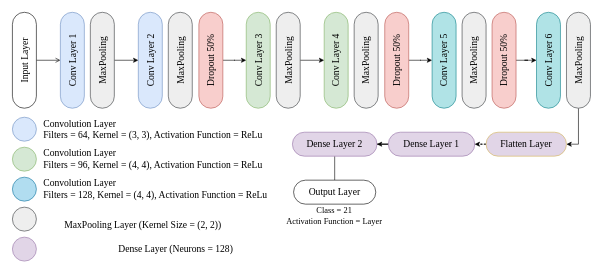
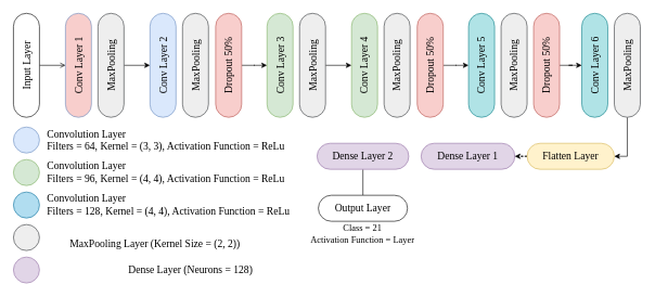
  <mxCell id="0" />
  <mxCell id="1" parent="0" />
  <mxCell id="2" style="edgeStyle=orthogonalEdgeStyle;rounded=0;orthogonalLoop=1;jettySize=auto;html=1;entryX=0;entryY=0.5;entryDx=0;entryDy=0;endArrow=open;" parent="1" source="3" target="4" edge="1"><mxGeometry relative="1" as="geometry" /></mxCell>
  <mxCell id="3" value="&lt;span style=&quot;font-family: &amp;#34;times new roman&amp;#34; ; text-align: left&quot;&gt;&lt;font style=&quot;font-size: 16px&quot;&gt;Input Layer&lt;/font&gt;&lt;/span&gt;" style="rounded=1;whiteSpace=wrap;html=1;arcSize=50;rotation=0;verticalAlign=middle;horizontal=0;" parent="1" vertex="1"><mxGeometry x="20" y="20" width="40" height="160" as="geometry" /></mxCell>
- <mxCell id="4" value="&lt;font face=&quot;Times New Roman&quot;&gt;&lt;font style=&quot;font-size: 16px&quot;&gt;Conv Layer 1&lt;/font&gt;&lt;br&gt;&lt;/font&gt;" style="rounded=1;whiteSpace=wrap;html=1;arcSize=50;rotation=0;fillColor=#dae8fc;strokeColor=#6c8ebf;verticalAlign=middle;horizontal=0;" parent="1" vertex="1"><mxGeometry x="100" y="20" width="40" height="160" as="geometry" /></mxCell>
+ <mxCell id="4" value="&lt;font face=&quot;Times New Roman&quot;&gt;&lt;font style=&quot;font-size: 16px&quot;&gt;Conv Layer 1&lt;/font&gt;&lt;br&gt;&lt;/font&gt;" style="rounded=1;whiteSpace=wrap;html=1;arcSize=50;rotation=0;fillColor=#f8cecc;strokeColor=#6c8ebf;verticalAlign=middle;horizontal=0;" parent="1" vertex="1"><mxGeometry x="100" y="20" width="40" height="160" as="geometry" /></mxCell>
  <mxCell id="5" style="edgeStyle=orthogonalEdgeStyle;rounded=0;orthogonalLoop=1;jettySize=auto;html=1;entryX=0;entryY=0.5;entryDx=0;entryDy=0;" parent="1" source="6" target="7" edge="1"><mxGeometry relative="1" as="geometry" /></mxCell>
  <mxCell id="6" value="&lt;font face=&quot;Times New Roman&quot; style=&quot;font-size: 16px&quot;&gt;MaxPooling&lt;/font&gt;" style="rounded=1;whiteSpace=wrap;html=1;arcSize=50;rotation=0;fillColor=#eeeeee;strokeColor=#36393d;verticalAlign=middle;horizontal=0;" parent="1" vertex="1"><mxGeometry x="150" y="20" width="40" height="160" as="geometry" /></mxCell>
  <mxCell id="7" value="&lt;font face=&quot;Times New Roman&quot; style=&quot;font-size: 16px&quot;&gt;Conv Layer 2&lt;/font&gt;" style="rounded=1;whiteSpace=wrap;html=1;arcSize=50;rotation=0;fillColor=#dae8fc;strokeColor=#6c8ebf;verticalAlign=middle;horizontal=0;" parent="1" vertex="1"><mxGeometry x="230" y="20" width="40" height="160" as="geometry" /></mxCell>
  <mxCell id="8" value="&lt;font face=&quot;Times New Roman&quot; style=&quot;font-size: 16px&quot;&gt;MaxPooling&lt;/font&gt;" style="rounded=1;whiteSpace=wrap;html=1;arcSize=50;rotation=0;fillColor=#eeeeee;strokeColor=#36393d;verticalAlign=middle;horizontal=0;" parent="1" vertex="1"><mxGeometry x="280" y="20" width="40" height="160" as="geometry" /></mxCell>
  <mxCell id="9" value="&lt;font face=&quot;Times New Roman&quot; style=&quot;font-size: 16px&quot;&gt;Conv Layer 6&lt;/font&gt;" style="rounded=1;whiteSpace=wrap;html=1;arcSize=50;rotation=0;fillColor=#b0e3e6;strokeColor=#0e8088;verticalAlign=middle;horizontal=0;" parent="1" vertex="1"><mxGeometry x="894.12" y="20" width="40" height="160" as="geometry" /></mxCell>
  <mxCell id="10" style="edgeStyle=orthogonalEdgeStyle;rounded=0;orthogonalLoop=1;jettySize=auto;html=1;entryX=1;entryY=0.5;entryDx=0;entryDy=0;" parent="1" source="11" target="13" edge="1"><mxGeometry relative="1" as="geometry" /></mxCell>
  <mxCell id="11" value="&lt;font face=&quot;Times New Roman&quot; style=&quot;font-size: 16px&quot;&gt;MaxPooling&lt;/font&gt;" style="rounded=1;whiteSpace=wrap;html=1;arcSize=50;rotation=0;fillColor=#eeeeee;strokeColor=#36393d;verticalAlign=middle;horizontal=0;" parent="1" vertex="1"><mxGeometry x="944.12" y="20" width="40" height="160" as="geometry" /></mxCell>
  <mxCell id="12" style="edgeStyle=orthogonalEdgeStyle;rounded=0;orthogonalLoop=1;jettySize=auto;html=1;entryX=1;entryY=0.5;entryDx=0;entryDy=0;dashed=1;" parent="1" source="13" target="38" edge="1"><mxGeometry relative="1" as="geometry" /></mxCell>
- <mxCell id="13" value="&lt;font face=&quot;Times New Roman&quot; style=&quot;font-size: 16px&quot;&gt;Flatten Layer&lt;/font&gt;" style="rounded=1;whiteSpace=wrap;html=1;arcSize=50;rotation=0;fillColor=#e1d5e7;strokeColor=#d6b656;verticalAlign=middle;horizontal=1;" parent="1" vertex="1"><mxGeometry x="810" y="220" width="134.12" height="40" as="geometry" /></mxCell>
+ <mxCell id="13" value="&lt;font face=&quot;Times New Roman&quot; style=&quot;font-size: 16px&quot;&gt;Flatten Layer&lt;/font&gt;" style="rounded=1;whiteSpace=wrap;html=1;arcSize=50;rotation=0;fillColor=#fff2cc;strokeColor=#d6b656;verticalAlign=middle;horizontal=1;" parent="1" vertex="1"><mxGeometry x="810" y="220" width="134.12" height="40" as="geometry" /></mxCell>
  <mxCell id="14" value="" style="rounded=1;whiteSpace=wrap;html=1;arcSize=50;rotation=0;fillColor=#eeeeee;strokeColor=#36393d;verticalAlign=middle;horizontal=1;" parent="1" vertex="1"><mxGeometry x="20" y="345" width="40" height="40" as="geometry" /></mxCell>
  <mxCell id="15" value="&lt;div style=&quot;font-size: 16px&quot;&gt;&lt;font face=&quot;Times New Roman&quot; style=&quot;font-size: 16px&quot;&gt;MaxPooling Layer (Kernel Size = (2, 2))&lt;/font&gt;&lt;/div&gt;" style="text;html=1;strokeColor=none;fillColor=none;align=left;verticalAlign=middle;whiteSpace=wrap;rounded=0;fontSize=16;" parent="1" vertex="1"><mxGeometry x="105" y="365" width="290" height="20" as="geometry" /></mxCell>
  <mxCell id="16" value="" style="rounded=1;whiteSpace=wrap;html=1;arcSize=50;rotation=0;fillColor=#dae8fc;strokeColor=#6c8ebf;verticalAlign=middle;horizontal=1;" parent="1" vertex="1"><mxGeometry x="20" y="195" width="40" height="40" as="geometry" /></mxCell>
  <mxCell id="17" value="&lt;div style=&quot;font-size: 16px&quot;&gt;&lt;font face=&quot;Times New Roman&quot; style=&quot;font-size: 16px&quot;&gt;Convolution Layer&lt;/font&gt;&lt;/div&gt;&lt;div style=&quot;font-size: 16px&quot;&gt;&lt;font face=&quot;Times New Roman&quot; style=&quot;font-size: 16px&quot;&gt;Filters = 64, Kernel = (3, 3), Activation Function = ReLu&lt;/font&gt;&lt;/div&gt;" style="text;html=1;strokeColor=none;fillColor=none;align=left;verticalAlign=middle;whiteSpace=wrap;rounded=0;fontSize=16;" parent="1" vertex="1"><mxGeometry x="70" y="190" width="410" height="50" as="geometry" /></mxCell>
  <mxCell id="18" value="" style="rounded=1;whiteSpace=wrap;html=1;arcSize=50;rotation=0;fillColor=#d5e8d4;strokeColor=#82b366;verticalAlign=middle;horizontal=1;" parent="1" vertex="1"><mxGeometry x="20" y="245" width="40" height="40" as="geometry" /></mxCell>
  <mxCell id="19" value="&lt;div style=&quot;font-size: 16px&quot;&gt;&lt;font face=&quot;Times New Roman&quot; style=&quot;font-size: 16px&quot;&gt;Convolution Layer&lt;/font&gt;&lt;/div&gt;&lt;div style=&quot;font-size: 16px&quot;&gt;&lt;font face=&quot;Times New Roman&quot; style=&quot;font-size: 16px&quot;&gt;Filters = 96, Kernel = (4, 4), Activation Function = ReLu&lt;/font&gt;&lt;/div&gt;" style="text;html=1;strokeColor=none;fillColor=none;align=left;verticalAlign=middle;whiteSpace=wrap;rounded=0;fontSize=16;" parent="1" vertex="1"><mxGeometry x="70" y="240" width="390" height="50" as="geometry" /></mxCell>
  <mxCell id="20" value="" style="rounded=1;whiteSpace=wrap;html=1;arcSize=50;rotation=0;fillColor=#e1d5e7;strokeColor=#9673a6;verticalAlign=middle;horizontal=1;" parent="1" vertex="1"><mxGeometry x="20" y="395" width="40" height="40" as="geometry" /></mxCell>
  <mxCell id="21" value="&lt;div style=&quot;font-size: 16px&quot;&gt;&lt;font face=&quot;Times New Roman&quot; style=&quot;font-size: 16px&quot;&gt;Dense Layer (Neurons = 128)&lt;/font&gt;&lt;/div&gt;" style="text;html=1;strokeColor=none;fillColor=none;align=left;verticalAlign=middle;whiteSpace=wrap;rounded=0;fontSize=16;" parent="1" vertex="1"><mxGeometry x="195" y="405" width="340" height="20" as="geometry" /></mxCell>
  <mxCell id="22" style="edgeStyle=orthogonalEdgeStyle;rounded=0;orthogonalLoop=1;jettySize=auto;html=1;entryX=0;entryY=0.5;entryDx=0;entryDy=0;" parent="1" source="23" target="24" edge="1"><mxGeometry relative="1" as="geometry" /></mxCell>
  <mxCell id="23" value="&lt;font face=&quot;Times New Roman&quot; style=&quot;font-size: 16px&quot;&gt;Dropout 50%&lt;/font&gt;" style="rounded=1;whiteSpace=wrap;html=1;arcSize=50;rotation=0;fillColor=#f8cecc;strokeColor=#b85450;verticalAlign=middle;horizontal=0;" parent="1" vertex="1"><mxGeometry x="331" y="20" width="40" height="160" as="geometry" /></mxCell>
  <mxCell id="24" value="&lt;font face=&quot;Times New Roman&quot;&gt;&lt;font style=&quot;font-size: 16px&quot;&gt;Conv Layer 3&lt;/font&gt;&lt;br&gt;&lt;/font&gt;" style="rounded=1;whiteSpace=wrap;html=1;arcSize=50;rotation=0;fillColor=#d5e8d4;strokeColor=#82b366;verticalAlign=middle;horizontal=0;" parent="1" vertex="1"><mxGeometry x="410" y="20" width="40" height="160" as="geometry" /></mxCell>
  <mxCell id="25" style="edgeStyle=orthogonalEdgeStyle;rounded=0;orthogonalLoop=1;jettySize=auto;html=1;entryX=0;entryY=0.5;entryDx=0;entryDy=0;" parent="1" source="26" target="27" edge="1"><mxGeometry relative="1" as="geometry" /></mxCell>
  <mxCell id="26" value="&lt;font face=&quot;Times New Roman&quot; style=&quot;font-size: 16px&quot;&gt;MaxPooling&lt;/font&gt;" style="rounded=1;whiteSpace=wrap;html=1;arcSize=50;rotation=0;fillColor=#eeeeee;strokeColor=#36393d;verticalAlign=middle;horizontal=0;" parent="1" vertex="1"><mxGeometry x="460" y="20" width="40" height="160" as="geometry" /></mxCell>
  <mxCell id="27" value="&lt;font face=&quot;Times New Roman&quot; style=&quot;font-size: 16px&quot;&gt;Conv Layer 4&lt;/font&gt;" style="rounded=1;whiteSpace=wrap;html=1;arcSize=50;rotation=0;fillColor=#d5e8d4;strokeColor=#82b366;verticalAlign=middle;horizontal=0;" parent="1" vertex="1"><mxGeometry x="540" y="20" width="40" height="160" as="geometry" /></mxCell>
  <mxCell id="28" value="&lt;font face=&quot;Times New Roman&quot; style=&quot;font-size: 16px&quot;&gt;MaxPooling&lt;/font&gt;" style="rounded=1;whiteSpace=wrap;html=1;arcSize=50;rotation=0;fillColor=#eeeeee;strokeColor=#36393d;verticalAlign=middle;horizontal=0;" parent="1" vertex="1"><mxGeometry x="590" y="20" width="40" height="160" as="geometry" /></mxCell>
  <mxCell id="29" style="edgeStyle=orthogonalEdgeStyle;rounded=0;orthogonalLoop=1;jettySize=auto;html=1;entryX=0;entryY=0.5;entryDx=0;entryDy=0;" parent="1" source="30" target="31" edge="1"><mxGeometry relative="1" as="geometry" /></mxCell>
  <mxCell id="30" value="&lt;font face=&quot;Times New Roman&quot; style=&quot;font-size: 16px&quot;&gt;Dropout 50%&lt;/font&gt;" style="rounded=1;whiteSpace=wrap;html=1;arcSize=50;rotation=0;fillColor=#f8cecc;strokeColor=#b85450;verticalAlign=middle;horizontal=0;" parent="1" vertex="1"><mxGeometry x="641" y="20" width="40" height="160" as="geometry" /></mxCell>
  <mxCell id="31" value="&lt;font face=&quot;Times New Roman&quot; style=&quot;font-size: 16px&quot;&gt;Conv Layer 5&lt;/font&gt;" style="rounded=1;whiteSpace=wrap;html=1;arcSize=50;rotation=0;fillColor=#b0e3e6;strokeColor=#0e8088;verticalAlign=middle;horizontal=0;" parent="1" vertex="1"><mxGeometry x="720" y="20" width="40" height="160" as="geometry" /></mxCell>
  <mxCell id="32" value="&lt;font face=&quot;Times New Roman&quot; style=&quot;font-size: 16px&quot;&gt;MaxPooling&lt;/font&gt;" style="rounded=1;whiteSpace=wrap;html=1;arcSize=50;rotation=0;fillColor=#eeeeee;strokeColor=#36393d;verticalAlign=middle;horizontal=0;" parent="1" vertex="1"><mxGeometry x="770" y="20" width="40" height="160" as="geometry" /></mxCell>
  <mxCell id="33" style="edgeStyle=orthogonalEdgeStyle;rounded=0;orthogonalLoop=1;jettySize=auto;html=1;entryX=0;entryY=0.5;entryDx=0;entryDy=0;" parent="1" source="34" target="9" edge="1"><mxGeometry relative="1" as="geometry" /></mxCell>
  <mxCell id="34" value="&lt;font face=&quot;Times New Roman&quot; style=&quot;font-size: 16px&quot;&gt;Dropout 50%&lt;/font&gt;" style="rounded=1;whiteSpace=wrap;html=1;arcSize=50;rotation=0;fillColor=#f8cecc;strokeColor=#b85450;verticalAlign=middle;horizontal=0;" parent="1" vertex="1"><mxGeometry x="820" y="20" width="40" height="160" as="geometry" /></mxCell>
  <mxCell id="35" value="" style="rounded=1;whiteSpace=wrap;html=1;arcSize=50;rotation=0;fillColor=#b1ddf0;strokeColor=#10739e;verticalAlign=middle;horizontal=1;" parent="1" vertex="1"><mxGeometry x="20" y="295" width="40" height="40" as="geometry" /></mxCell>
  <mxCell id="36" value="&lt;div style=&quot;font-size: 16px&quot;&gt;&lt;font face=&quot;Times New Roman&quot; style=&quot;font-size: 16px&quot;&gt;Convolution Layer&lt;/font&gt;&lt;/div&gt;&lt;div style=&quot;font-size: 16px&quot;&gt;&lt;font face=&quot;Times New Roman&quot; style=&quot;font-size: 16px&quot;&gt;Filters = 128, Kernel = (4, 4), Activation Function = ReLu&lt;/font&gt;&lt;/div&gt;" style="text;html=1;strokeColor=none;fillColor=none;align=left;verticalAlign=middle;whiteSpace=wrap;rounded=0;fontSize=16;" parent="1" vertex="1"><mxGeometry x="70" y="290" width="390" height="50" as="geometry" /></mxCell>
- <mxCell id="37" style="edgeStyle=orthogonalEdgeStyle;rounded=0;orthogonalLoop=1;jettySize=auto;html=1;entryX=1;entryY=0.5;entryDx=0;entryDy=0;" parent="1" source="38" target="40" edge="1"><mxGeometry relative="1" as="geometry" /></mxCell>
  <mxCell id="38" value="&lt;span style=&quot;font-family: &amp;#34;times new roman&amp;#34; ; font-size: 16px ; background-color: rgb(225 , 213 , 231)&quot;&gt;Dense Layer 1&lt;/span&gt;" style="rounded=1;whiteSpace=wrap;html=1;arcSize=50;rotation=0;fillColor=#e1d5e7;strokeColor=#9673a6;verticalAlign=middle;horizontal=1;" parent="1" vertex="1"><mxGeometry x="647" y="220" width="144.12" height="40" as="geometry" /></mxCell>
  <mxCell id="39" style="edgeStyle=orthogonalEdgeStyle;rounded=0;orthogonalLoop=1;jettySize=auto;html=1;entryX=0.5;entryY=0;entryDx=0;entryDy=0;endArrow=none;" parent="1" source="40" target="41" edge="1"><mxGeometry relative="1" as="geometry" /></mxCell>
  <mxCell id="40" value="&lt;span style=&quot;font-family: &amp;#34;times new roman&amp;#34; ; font-size: 16px ; background-color: rgb(225 , 213 , 231)&quot;&gt;Dense Layer 2&lt;/span&gt;" style="rounded=1;whiteSpace=wrap;html=1;arcSize=50;rotation=0;fillColor=#e1d5e7;strokeColor=#9673a6;verticalAlign=middle;horizontal=1;" parent="1" vertex="1"><mxGeometry x="487" y="220" width="141" height="40" as="geometry" /></mxCell>
  <mxCell id="41" value="&lt;font face=&quot;Times New Roman&quot; style=&quot;font-size: 16px&quot;&gt;Output Layer&lt;/font&gt;" style="rounded=1;whiteSpace=wrap;html=1;arcSize=50;rotation=0;verticalAlign=middle;horizontal=1;" parent="1" vertex="1"><mxGeometry x="488.94" y="300" width="137.12" height="40" as="geometry" /></mxCell>
  <mxCell id="42" value="&lt;font face=&quot;Times New Roman&quot; style=&quot;font-size: 14px&quot;&gt;Class = 21&lt;br&gt;Activation Function = Layer&lt;br&gt;&lt;/font&gt;" style="text;html=1;strokeColor=none;fillColor=none;align=center;verticalAlign=middle;whiteSpace=wrap;rounded=0;" parent="1" vertex="1"><mxGeometry x="452" y="340" width="210" height="40" as="geometry" /></mxCell>
